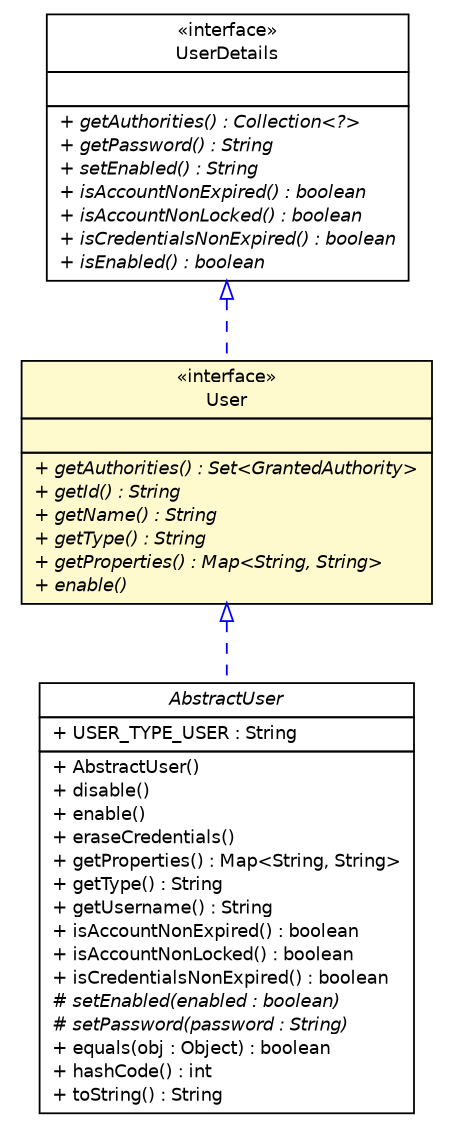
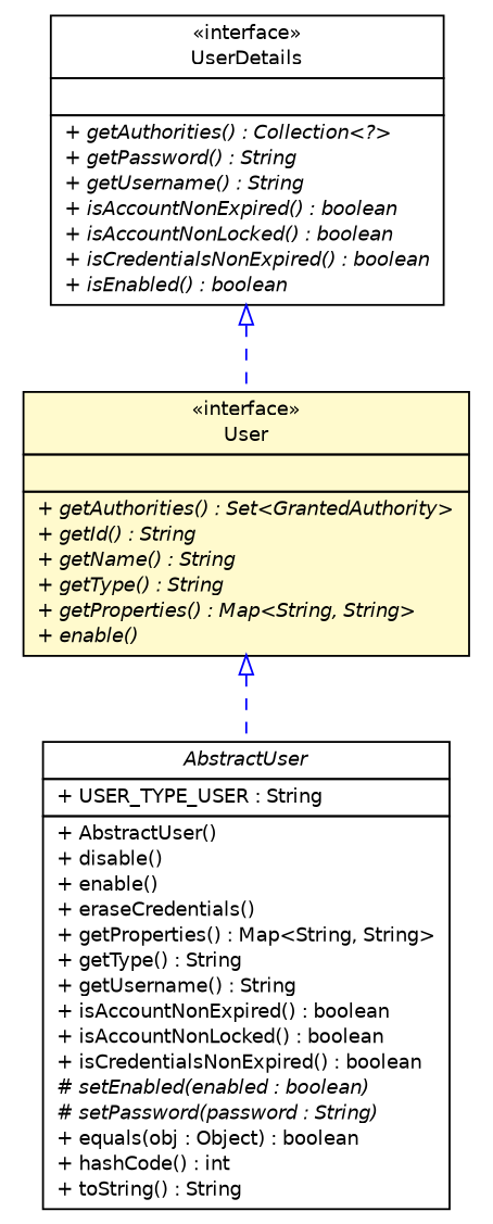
  digraph {
    nodesep=0.25
    ranksep=0.5
    node [fontcolor=black fontname=Helvetica fontsize=10.0 shape=plaintext]
    edge [arrowtail=empty color=blue dir=back fontname=Helvetica fontsize=10 headport=p labelfontname=Helvetica labelfontsize=10 style=dashed tailport=p]
    n1 [label=<<table title="com.yirendai.oss.lib.security.api.User" border="0" cellborder="1" cellspacing="0" cellpadding="2" port="p" bgcolor="lemonChiffon" href="./User.html"> 		<tr><td><table border="0" cellspacing="0" cellpadding="1"> <tr><td align="center" balign="center"> &#171;interface&#187; </td></tr> <tr><td align="center" balign="center"> User </td></tr> 		</table></td></tr> 		<tr><td><table border="0" cellspacing="0" cellpadding="1"> <tr><td align="left" balign="left">  </td></tr> 		</table></td></tr> 		<tr><td><table border="0" cellspacing="0" cellpadding="1"> <tr><td align="left" balign="left"><font face="Helvetica-Oblique" point-size="10.0"> + getAuthorities() : Set&lt;GrantedAuthority&gt; </font></td></tr> <tr><td align="left" balign="left"><font face="Helvetica-Oblique" point-size="10.0"> + getId() : String </font></td></tr> <tr><td align="left" balign="left"><font face="Helvetica-Oblique" point-size="10.0"> + getName() : String </font></td></tr> <tr><td align="left" balign="left"><font face="Helvetica-Oblique" point-size="10.0"> + getType() : String </font></td></tr> <tr><td align="left" balign="left"><font face="Helvetica-Oblique" point-size="10.0"> + getProperties() : Map&lt;String, String&gt; </font></td></tr> <tr><td align="left" balign="left"><font face="Helvetica-Oblique" point-size="10.0"> + enable() </font></td></tr> 		</table></td></tr> 		</table>>]
    n2 [label=<<table title="com.yirendai.oss.lib.security.api.AbstractUser" border="0" cellborder="1" cellspacing="0" cellpadding="2" port="p" href="./AbstractUser.html"> 		<tr><td><table border="0" cellspacing="0" cellpadding="1"> <tr><td align="center" balign="center"><font face="Helvetica-Oblique"> AbstractUser </font></td></tr> 		</table></td></tr> 		<tr><td><table border="0" cellspacing="0" cellpadding="1"> <tr><td align="left" balign="left"> + USER_TYPE_USER : String </td></tr> 		</table></td></tr> 		<tr><td><table border="0" cellspacing="0" cellpadding="1"> <tr><td align="left" balign="left"> + AbstractUser() </td></tr> <tr><td align="left" balign="left"> + disable() </td></tr> <tr><td align="left" balign="left"> + enable() </td></tr> <tr><td align="left" balign="left"> + eraseCredentials() </td></tr> <tr><td align="left" balign="left"> + getProperties() : Map&lt;String, String&gt; </td></tr> <tr><td align="left" balign="left"> + getType() : String </td></tr> <tr><td align="left" balign="left"> + getUsername() : String </td></tr> <tr><td align="left" balign="left"> + isAccountNonExpired() : boolean </td></tr> <tr><td align="left" balign="left"> + isAccountNonLocked() : boolean </td></tr> <tr><td align="left" balign="left"> + isCredentialsNonExpired() : boolean </td></tr> <tr><td align="left" balign="left"><font face="Helvetica-Oblique" point-size="10.0"> # setEnabled(enabled : boolean) </font></td></tr> <tr><td align="left" balign="left"><font face="Helvetica-Oblique" point-size="10.0"> # setPassword(password : String) </font></td></tr> <tr><td align="left" balign="left"> + equals(obj : Object) : boolean </td></tr> <tr><td align="left" balign="left"> + hashCode() : int </td></tr> <tr><td align="left" balign="left"> + toString() : String </td></tr> 		</table></td></tr> 		</table>>]
-   n3 [label=<<table title="org.springframework.security.core.userdetails.UserDetails" border="0" cellborder="1" cellspacing="0" cellpadding="2" port="p" href="http://java.sun.com/j2se/1.4.2/docs/api/org/springframework/security/core/userdetails/UserDetails.html"> 		<tr><td><table border="0" cellspacing="0" cellpadding="1"> <tr><td align="center" balign="center"> &#171;interface&#187; </td></tr> <tr><td align="center" balign="center"> UserDetails </td></tr> 		</table></td></tr> 		<tr><td><table border="0" cellspacing="0" cellpadding="1"> <tr><td align="left" balign="left">  </td></tr> 		</table></td></tr> 		<tr><td><table border="0" cellspacing="0" cellpadding="1"> <tr><td align="left" balign="left"><font face="Helvetica-Oblique" point-size="10.0"> + getAuthorities() : Collection&lt;?&gt; </font></td></tr> <tr><td align="left" balign="left"><font face="Helvetica-Oblique" point-size="10.0"> + getPassword() : String </font></td></tr> <tr><td align="left" balign="left"><font face="Helvetica-Oblique" point-size="10.0"> + setEnabled() : String </font></td></tr> <tr><td align="left" balign="left"><font face="Helvetica-Oblique" point-size="10.0"> + isAccountNonExpired() : boolean </font></td></tr> <tr><td align="left" balign="left"><font face="Helvetica-Oblique" point-size="10.0"> + isAccountNonLocked() : boolean </font></td></tr> <tr><td align="left" balign="left"><font face="Helvetica-Oblique" point-size="10.0"> + isCredentialsNonExpired() : boolean </font></td></tr> <tr><td align="left" balign="left"><font face="Helvetica-Oblique" point-size="10.0"> + isEnabled() : boolean </font></td></tr> 		</table></td></tr> 		</table>>]
+   n3 [label=<<table title="org.springframework.security.core.userdetails.UserDetails" border="0" cellborder="1" cellspacing="0" cellpadding="2" port="p" href="http://java.sun.com/j2se/1.4.2/docs/api/org/springframework/security/core/userdetails/UserDetails.html"> 		<tr><td><table border="0" cellspacing="0" cellpadding="1"> <tr><td align="center" balign="center"> &#171;interface&#187; </td></tr> <tr><td align="center" balign="center"> UserDetails </td></tr> 		</table></td></tr> 		<tr><td><table border="0" cellspacing="0" cellpadding="1"> <tr><td align="left" balign="left">  </td></tr> 		</table></td></tr> 		<tr><td><table border="0" cellspacing="0" cellpadding="1"> <tr><td align="left" balign="left"><font face="Helvetica-Oblique" point-size="10.0"> + getAuthorities() : Collection&lt;?&gt; </font></td></tr> <tr><td align="left" balign="left"><font face="Helvetica-Oblique" point-size="10.0"> + getPassword() : String </font></td></tr> <tr><td align="left" balign="left"><font face="Helvetica-Oblique" point-size="10.0"> + getUsername() : String </font></td></tr> <tr><td align="left" balign="left"><font face="Helvetica-Oblique" point-size="10.0"> + isAccountNonExpired() : boolean </font></td></tr> <tr><td align="left" balign="left"><font face="Helvetica-Oblique" point-size="10.0"> + isAccountNonLocked() : boolean </font></td></tr> <tr><td align="left" balign="left"><font face="Helvetica-Oblique" point-size="10.0"> + isCredentialsNonExpired() : boolean </font></td></tr> <tr><td align="left" balign="left"><font face="Helvetica-Oblique" point-size="10.0"> + isEnabled() : boolean </font></td></tr> 		</table></td></tr> 		</table>>]
    n1 -> n2
    n3 -> n1
  }
